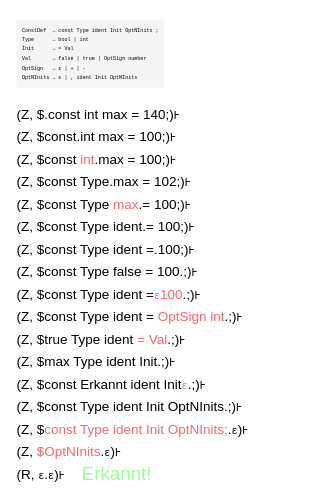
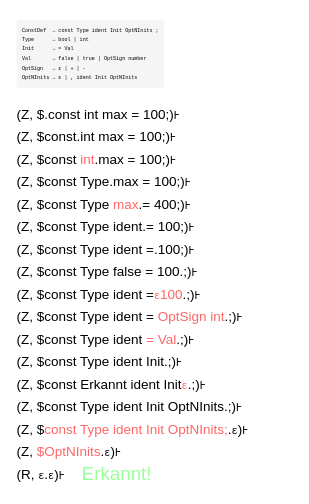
  <mxCell id="0" />
  <mxCell id="1" parent="0" />
  <mxCell id="2" value="&lt;pre style=&quot;--tw-border-spacing-x: 0; --tw-border-spacing-y: 0; --tw-translate-x: 0; --tw-translate-y: 0; --tw-rotate: 0; --tw-skew-x: 0; --tw-skew-y: 0; --tw-scale-x: 1; --tw-scale-y: 1; --tw-pan-x: ; --tw-pan-y: ; --tw-pinch-zoom: ; --tw-scroll-snap-strictness: proximity; --tw-gradient-from-position: ; --tw-gradient-via-position: ; --tw-gradient-to-position: ; --tw-ordinal: ; --tw-slashed-zero: ; --tw-numeric-figure: ; --tw-numeric-spacing: ; --tw-numeric-fraction: ; --tw-ring-inset: ; --tw-ring-offset-width: 0px; --tw-ring-offset-color: #fff; --tw-ring-color: rgb(59 130 246 / .5); --tw-ring-offset-shadow: 0 0 #0000; --tw-ring-shadow: 0 0 #0000; --tw-shadow: 0 0 #0000; --tw-shadow-colored: 0 0 #0000; --tw-blur: ; --tw-brightness: ; --tw-contrast: ; --tw-grayscale: ; --tw-hue-rotate: ; --tw-invert: ; --tw-saturate: ; --tw-sepia: ; --tw-drop-shadow: ; --tw-backdrop-blur: ; --tw-backdrop-brightness: ; --tw-backdrop-contrast: ; --tw-backdrop-grayscale: ; --tw-backdrop-hue-rotate: ; --tw-backdrop-invert: ; --tw-backdrop-opacity: ; --tw-backdrop-saturate: ; --tw-backdrop-sepia: ; padding: 0.8em; overflow: auto; line-height: 1.4; border: rgb(214, 214, 214); border-radius: 3px; margin-top: 0px; margin-bottom: 16px; color: rgb(51, 51, 51); background: rgb(245, 245, 245); font-family: Consolas, &amp;quot;Liberation Mono&amp;quot;, Menlo, Courier, monospace; text-align: left; word-spacing: 0px; word-break: normal; overflow-wrap: normal; tab-size: 8; hyphens: none; font-size: 0.75em; font-style: normal; font-variant-ligatures: normal; font-variant-caps: normal; font-weight: 400; letter-spacing: normal; orphans: 2; text-indent: 0px; text-transform: none; widows: 2; -webkit-text-stroke-width: 0px; text-decoration-thickness: initial; text-decoration-style: initial; text-decoration-color: initial;&quot; class=&quot;language-text&quot; data-source-line=&quot;4&quot; data-info=&quot;{data-source-line=&amp;quot;4&amp;quot;}&quot; data-role=&quot;codeBlock&quot;&gt;&lt;code style=&quot;--tw-border-spacing-x: 0; --tw-border-spacing-y: 0; --tw-translate-x: 0; --tw-translate-y: 0; --tw-rotate: 0; --tw-skew-x: 0; --tw-skew-y: 0; --tw-scale-x: 1; --tw-scale-y: 1; --tw-pan-x: ; --tw-pan-y: ; --tw-pinch-zoom: ; --tw-scroll-snap-strictness: proximity; --tw-gradient-from-position: ; --tw-gradient-via-position: ; --tw-gradient-to-position: ; --tw-ordinal: ; --tw-slashed-zero: ; --tw-numeric-figure: ; --tw-numeric-spacing: ; --tw-numeric-fraction: ; --tw-ring-inset: ; --tw-ring-offset-width: 0px; --tw-ring-offset-color: #fff; --tw-ring-color: rgb(59 130 246 / .5); --tw-ring-offset-shadow: 0 0 #0000; --tw-ring-shadow: 0 0 #0000; --tw-shadow: 0 0 #0000; --tw-shadow-colored: 0 0 #0000; --tw-blur: ; --tw-brightness: ; --tw-contrast: ; --tw-grayscale: ; --tw-hue-rotate: ; --tw-invert: ; --tw-saturate: ; --tw-sepia: ; --tw-drop-shadow: ; --tw-backdrop-blur: ; --tw-backdrop-brightness: ; --tw-backdrop-contrast: ; --tw-backdrop-grayscale: ; --tw-backdrop-hue-rotate: ; --tw-backdrop-invert: ; --tw-backdrop-opacity: ; --tw-backdrop-saturate: ; --tw-backdrop-sepia: ; font-family: Menlo, Monaco, Consolas, &amp;quot;Courier New&amp;quot;, monospace; color: rgb(0, 0, 0); background: 0px 0px transparent; padding: 0px; border-radius: 3px; font-size: 0.75em; margin: 0px; word-break: normal; border: 0px; display: inline; max-width: initial; overflow: initial; line-height: inherit; overflow-wrap: normal;&quot;&gt;ConstDef  → const Type ident Init OptNInits ;&#10;Type      → bool | int&#10;Init      → = Val&#10;Val       → false | true | OptSign number&#10;OptSign   → ε | + | - &#10;OptNInits → ε | , ident Init OptNInits &lt;/code&gt;&lt;/pre&gt;" style="text;whiteSpace=wrap;html=1;" parent="1" vertex="1"><mxGeometry x="20" y="20" width="230" height="130" as="geometry" /></mxCell>
- <mxCell id="3" value="(Z, $.const int max = 140;)&lt;font style=&quot;font-size: 24px;&quot;&gt;˫&lt;/font&gt;" style="text;html=1;align=left;verticalAlign=middle;resizable=0;points=[];autosize=1;strokeColor=none;fillColor=none;fontSize=18;fontFamily=Helvetica;" parent="1" vertex="1"><mxGeometry x="20" y="130" width="240" height="40" as="geometry" /></mxCell>
+ <mxCell id="3" value="(Z, $.const int max = 100;)&lt;font style=&quot;font-size: 24px;&quot;&gt;˫&lt;/font&gt;" style="text;html=1;align=left;verticalAlign=middle;resizable=0;points=[];autosize=1;strokeColor=none;fillColor=none;fontSize=18;fontFamily=Helvetica;" parent="1" vertex="1"><mxGeometry x="20" y="130" width="240" height="40" as="geometry" /></mxCell>
  <mxCell id="4" value="(Z, $const.int max = 100;)&lt;font style=&quot;font-size: 24px;&quot;&gt;˫&lt;/font&gt;" style="text;html=1;align=left;verticalAlign=middle;resizable=0;points=[];autosize=1;strokeColor=none;fillColor=none;fontSize=18;fontFamily=Helvetica;" parent="1" vertex="1"><mxGeometry x="20" y="160" width="240" height="40" as="geometry" /></mxCell>
  <mxCell id="5" value="(Z, $const &lt;font color=&quot;#ff6666&quot;&gt;int&lt;/font&gt;.max = 100;)&lt;font style=&quot;font-size: 24px;&quot;&gt;˫&lt;/font&gt;" style="text;html=1;align=left;verticalAlign=middle;resizable=0;points=[];autosize=1;strokeColor=none;fillColor=none;fontSize=18;fontFamily=Helvetica;" parent="1" vertex="1"><mxGeometry x="20" y="190" width="240" height="40" as="geometry" /></mxCell>
- <mxCell id="6" value="(Z, $const Type.max = 102;)&lt;font style=&quot;font-size: 24px;&quot;&gt;˫&lt;/font&gt;" style="text;html=1;align=left;verticalAlign=middle;resizable=0;points=[];autosize=1;strokeColor=none;fillColor=none;fontSize=18;fontFamily=Helvetica;" parent="1" vertex="1"><mxGeometry x="20" y="220" width="260" height="40" as="geometry" /></mxCell>
- <mxCell id="7" value="(Z, $const Type &lt;font color=&quot;#ff6666&quot;&gt;max&lt;/font&gt;.= 100;)&lt;font style=&quot;font-size: 24px;&quot;&gt;˫&lt;/font&gt;" style="text;html=1;align=left;verticalAlign=middle;resizable=0;points=[];autosize=1;strokeColor=none;fillColor=none;fontSize=18;fontFamily=Helvetica;" parent="1" vertex="1"><mxGeometry x="20" y="250" width="260" height="40" as="geometry" /></mxCell>
+ <mxCell id="6" value="(Z, $const Type.max = 100;)&lt;font style=&quot;font-size: 24px;&quot;&gt;˫&lt;/font&gt;" style="text;html=1;align=left;verticalAlign=middle;resizable=0;points=[];autosize=1;strokeColor=none;fillColor=none;fontSize=18;fontFamily=Helvetica;" parent="1" vertex="1"><mxGeometry x="20" y="220" width="260" height="40" as="geometry" /></mxCell>
+ <mxCell id="7" value="(Z, $const Type &lt;font color=&quot;#ff6666&quot;&gt;max&lt;/font&gt;.= 400;)&lt;font style=&quot;font-size: 24px;&quot;&gt;˫&lt;/font&gt;" style="text;html=1;align=left;verticalAlign=middle;resizable=0;points=[];autosize=1;strokeColor=none;fillColor=none;fontSize=18;fontFamily=Helvetica;" parent="1" vertex="1"><mxGeometry x="20" y="250" width="260" height="40" as="geometry" /></mxCell>
  <mxCell id="8" value="(Z, $const Type ident.= 100;)&lt;font style=&quot;font-size: 24px;&quot;&gt;˫&lt;/font&gt;" style="text;html=1;align=left;verticalAlign=middle;resizable=0;points=[];autosize=1;strokeColor=none;fillColor=none;fontSize=18;fontFamily=Helvetica;" parent="1" vertex="1"><mxGeometry x="20" y="280" width="260" height="40" as="geometry" /></mxCell>
  <mxCell id="9" value="(Z, $const Type ident =.100;)&lt;font style=&quot;font-size: 24px;&quot;&gt;˫&lt;/font&gt;" style="text;html=1;align=left;verticalAlign=middle;resizable=0;points=[];autosize=1;strokeColor=none;fillColor=none;fontSize=18;fontFamily=Helvetica;" parent="1" vertex="1"><mxGeometry x="20" y="310" width="260" height="40" as="geometry" /></mxCell>
  <mxCell id="10" value="(Z, $const Type false =&lt;font color=&quot;#ff6666&quot;&gt; &lt;/font&gt;100.;)&lt;font style=&quot;font-size: 24px;&quot;&gt;˫&lt;/font&gt;" style="text;html=1;align=left;verticalAlign=middle;resizable=0;points=[];autosize=1;strokeColor=none;fillColor=none;fontSize=18;fontFamily=Helvetica;" parent="1" vertex="1"><mxGeometry x="20" y="340" width="270" height="40" as="geometry" /></mxCell>
- <mxCell id="11" value="(Z, $true Type ident &lt;font color=&quot;#ff6666&quot;&gt;= Val&lt;/font&gt;.;)&lt;font style=&quot;font-size: 24px;&quot;&gt;˫&lt;/font&gt;" style="text;html=1;align=left;verticalAlign=middle;resizable=0;points=[];autosize=1;strokeColor=none;fillColor=none;fontSize=18;fontFamily=Helvetica;" parent="1" vertex="1"><mxGeometry x="20" y="430" width="260" height="40" as="geometry" /></mxCell>
- <mxCell id="12" value="(Z, $max Type ident Init.;)&lt;font style=&quot;font-size: 24px;&quot;&gt;˫&lt;/font&gt;" style="text;html=1;align=left;verticalAlign=middle;resizable=0;points=[];autosize=1;strokeColor=none;fillColor=none;fontSize=18;fontFamily=Helvetica;" parent="1" vertex="1"><mxGeometry x="20" y="460" width="250" height="40" as="geometry" /></mxCell>
+ <mxCell id="11" value="(Z, $const Type ident &lt;font color=&quot;#ff6666&quot;&gt;= Val&lt;/font&gt;.;)&lt;font style=&quot;font-size: 24px;&quot;&gt;˫&lt;/font&gt;" style="text;html=1;align=left;verticalAlign=middle;resizable=0;points=[];autosize=1;strokeColor=none;fillColor=none;fontSize=18;fontFamily=Helvetica;" parent="1" vertex="1"><mxGeometry x="20" y="430" width="260" height="40" as="geometry" /></mxCell>
+ <mxCell id="12" value="(Z, $const Type ident Init.;)&lt;font style=&quot;font-size: 24px;&quot;&gt;˫&lt;/font&gt;" style="text;html=1;align=left;verticalAlign=middle;resizable=0;points=[];autosize=1;strokeColor=none;fillColor=none;fontSize=18;fontFamily=Helvetica;" parent="1" vertex="1"><mxGeometry x="20" y="460" width="250" height="40" as="geometry" /></mxCell>
  <mxCell id="13" value="(Z, $const Type ident =&lt;font color=&quot;#ff6666&quot;&gt; OptSign int&lt;/font&gt;.;)&lt;font style=&quot;font-size: 24px;&quot;&gt;˫&lt;/font&gt;" style="text;html=1;align=left;verticalAlign=middle;resizable=0;points=[];autosize=1;strokeColor=none;fillColor=none;fontSize=18;fontFamily=Helvetica;" vertex="1" parent="1"><mxGeometry x="20" y="400" width="370" height="40" as="geometry" /></mxCell>
  <mxCell id="14" value="(Z, $const Type ident Init OptNInits.;)&lt;font style=&quot;font-size: 24px;&quot;&gt;˫&lt;/font&gt;" style="text;html=1;align=left;verticalAlign=middle;resizable=0;points=[];autosize=1;strokeColor=none;fillColor=none;fontSize=18;fontFamily=Helvetica;" vertex="1" parent="1"><mxGeometry x="20" y="520" width="330" height="40" as="geometry" /></mxCell>
  <mxCell id="15" value="(Z, $&lt;font color=&quot;#ff6666&quot;&gt;const Type ident Init OptNInits;&lt;/font&gt;.&lt;span style=&quot;font-family: Menlo, Monaco, Consolas, &amp;quot;Courier New&amp;quot;, monospace; font-size: 13.5px;&quot;&gt;ε&lt;/span&gt;)&lt;font style=&quot;font-size: 24px;&quot;&gt;˫&lt;/font&gt;" style="text;html=1;align=left;verticalAlign=middle;resizable=0;points=[];autosize=1;strokeColor=none;fillColor=none;fontSize=18;fontFamily=Helvetica;" vertex="1" parent="1"><mxGeometry x="20" y="550" width="330" height="40" as="geometry" /></mxCell>
  <mxCell id="16" value="(Z, &lt;font color=&quot;#ff6666&quot;&gt;$OptNInits&lt;/font&gt;.&lt;span style=&quot;font-family: Menlo, Monaco, Consolas, &amp;quot;Courier New&amp;quot;, monospace; font-size: 13.5px;&quot;&gt;ε&lt;/span&gt;)&lt;font style=&quot;font-size: 24px;&quot;&gt;˫&lt;/font&gt;" style="text;html=1;align=left;verticalAlign=middle;resizable=0;points=[];autosize=1;strokeColor=none;fillColor=none;fontSize=18;fontFamily=Helvetica;" vertex="1" parent="1"><mxGeometry x="20" y="580" width="160" height="40" as="geometry" /></mxCell>
  <mxCell id="17" value="(R,&amp;nbsp;&lt;span style=&quot;font-family: Menlo, Monaco, Consolas, &amp;quot;Courier New&amp;quot;, monospace; font-size: 13.5px;&quot;&gt;ε&lt;/span&gt;.&lt;span style=&quot;font-family: Menlo, Monaco, Consolas, &amp;quot;Courier New&amp;quot;, monospace; font-size: 13.5px;&quot;&gt;ε&lt;/span&gt;)&lt;font style=&quot;font-size: 24px;&quot;&gt;˫&lt;/font&gt;" style="text;html=1;align=left;verticalAlign=middle;resizable=0;points=[];autosize=1;strokeColor=none;fillColor=none;fontSize=18;fontFamily=Helvetica;" vertex="1" parent="1"><mxGeometry x="20" y="610" width="90" height="40" as="geometry" /></mxCell>
  <mxCell id="18" value="Erkannt!" style="text;html=1;align=center;verticalAlign=middle;resizable=0;points=[];autosize=1;strokeColor=none;fillColor=none;fontSize=25;fontFamily=Helvetica;fontColor=#99FF99;" vertex="1" parent="1"><mxGeometry x="95" y="610" width="120" height="40" as="geometry" /></mxCell>
  <mxCell id="19" value="(Z, $const Type ident =&lt;font color=&quot;#ff6666&quot;&gt;&lt;span style=&quot;font-family: Menlo, Monaco, Consolas, &amp;quot;Courier New&amp;quot;, monospace; font-size: 13.5px;&quot;&gt;ε&lt;/span&gt;100&lt;/font&gt;.;)&lt;font style=&quot;font-size: 24px;&quot;&gt;˫&lt;/font&gt;" style="text;html=1;align=left;verticalAlign=middle;resizable=0;points=[];autosize=1;strokeColor=none;fillColor=none;fontSize=18;fontFamily=Helvetica;" vertex="1" parent="1"><mxGeometry x="20" y="370" width="270" height="40" as="geometry" /></mxCell>
  <mxCell id="20" value="(Z, $const Erkannt ident Init&lt;span style=&quot;color: rgb(255, 102, 102); font-family: Menlo, Monaco, Consolas, &amp;quot;Courier New&amp;quot;, monospace; font-size: 13.5px;&quot;&gt;ε&lt;/span&gt;.;)&lt;font style=&quot;font-size: 24px;&quot;&gt;˫&lt;/font&gt;" style="text;html=1;align=left;verticalAlign=middle;resizable=0;points=[];autosize=1;strokeColor=none;fillColor=none;fontSize=18;fontFamily=Helvetica;" vertex="1" parent="1"><mxGeometry x="20" y="490" width="250" height="40" as="geometry" /></mxCell>
